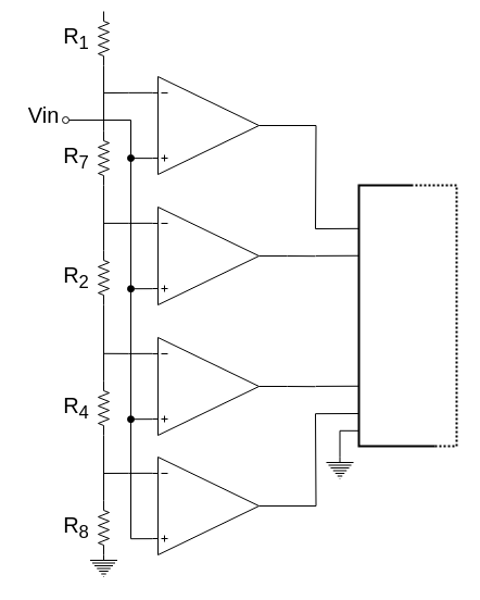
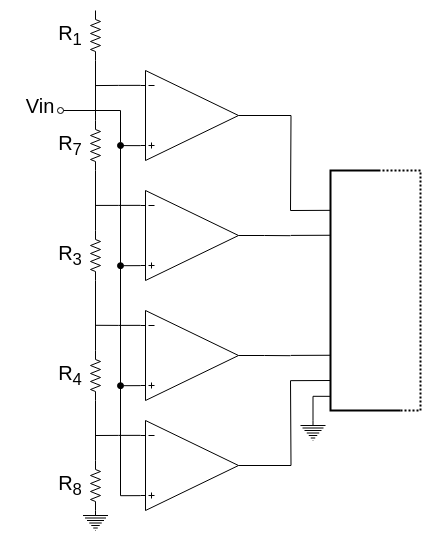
  <mxCell id="0" />
  <mxCell id="1" parent="0" />
  <mxCell id="2" style="edgeStyle=orthogonalEdgeStyle;rounded=0;orthogonalLoop=1;jettySize=auto;html=1;exitX=1;exitY=0.5;exitDx=0;exitDy=0;exitPerimeter=0;fontSize=12;endArrow=none;endFill=0;" parent="1" source="5" edge="1"><mxGeometry relative="1" as="geometry"><mxPoint x="290" y="210" as="targetPoint" /></mxGeometry></mxCell>
  <mxCell id="3" style="edgeStyle=orthogonalEdgeStyle;rounded=0;orthogonalLoop=1;jettySize=auto;html=1;exitX=0;exitY=0.165;exitDx=0;exitDy=0;exitPerimeter=0;fontSize=12;endArrow=none;endFill=0;" parent="1" source="5" edge="1"><mxGeometry relative="1" as="geometry"><mxPoint x="94.8" y="85.067" as="targetPoint" /></mxGeometry></mxCell>
  <mxCell id="4" style="edgeStyle=orthogonalEdgeStyle;rounded=0;orthogonalLoop=1;jettySize=auto;html=1;exitX=0;exitY=0.835;exitDx=0;exitDy=0;exitPerimeter=0;fontSize=12;endArrow=none;endFill=0;entryX=0;entryY=0.835;entryDx=0;entryDy=0;entryPerimeter=0;" parent="1" source="5" target="16" edge="1"><mxGeometry relative="1" as="geometry"><mxPoint x="120" y="270" as="targetPoint" /></mxGeometry></mxCell>
  <mxCell id="5" value="" style="verticalLabelPosition=bottom;shadow=0;dashed=0;align=center;html=1;verticalAlign=top;shape=stencil(pVXbcoMgFPwaHpsRyEUfU9u+9huIIZUJgoMkaf++R9E2qGGMzjjOnD26uy4cRDStclZyRCJWlTyziL4hQq7MCHaQABPo5A5MIlcqVnCHfJbcMCu0YhLwfVHCHbuHKmv0md/E0bZvC5VzI6zr3lrGuC7pO4r2ANYXTTOtFPgA0srr3PWBmwllPStCvThqsCQKbrlxeOv526t+2mqFtxuHIPLxnBoirzP0YjpPT1/sBDXcU5unBTCsncRTPm+1xaQfKV6iSmaqxsm4Kk0BebSlaHpg2fnL6Is6jnotWb17B42uXegr/7e18S2FUugIpFB3BG4a/hjWweUbp/A9JJNMZFJXPLBggA9yaNAH4dH0pA0PpHoSUrrjIaD6VPT+mOHFwU1jCHnYLfYwjcH3EC/OAa8XBxEvDqJnYk4S2D8Ld2SGix5FHD7Xxsak6z3c7c1rg3FpUPdbboBf);fontSize=12;strokeWidth=1;" parent="1" vertex="1"><mxGeometry x="140" y="70" width="98" height="90" as="geometry" /></mxCell>
  <mxCell id="6" style="edgeStyle=orthogonalEdgeStyle;rounded=0;orthogonalLoop=1;jettySize=auto;html=1;exitX=1;exitY=0.5;exitDx=0;exitDy=0;exitPerimeter=0;fontSize=12;endArrow=none;endFill=0;" parent="1" source="9" edge="1"><mxGeometry relative="1" as="geometry"><mxPoint x="290" y="235.19" as="targetPoint" /></mxGeometry></mxCell>
  <mxCell id="7" style="edgeStyle=orthogonalEdgeStyle;rounded=0;orthogonalLoop=1;jettySize=auto;html=1;exitX=0;exitY=0.165;exitDx=0;exitDy=0;exitPerimeter=0;fontSize=12;endArrow=none;endFill=0;" parent="1" source="9" edge="1"><mxGeometry relative="1" as="geometry"><mxPoint x="94.533" y="204.933" as="targetPoint" /></mxGeometry></mxCell>
  <mxCell id="8" style="edgeStyle=orthogonalEdgeStyle;rounded=0;orthogonalLoop=1;jettySize=auto;html=1;exitX=0;exitY=0.835;exitDx=0;exitDy=0;exitPerimeter=0;fontSize=12;endArrow=oval;endFill=1;" parent="1" source="9" edge="1"><mxGeometry relative="1" as="geometry"><mxPoint x="120" y="265.08" as="targetPoint" /></mxGeometry></mxCell>
  <mxCell id="9" value="" style="verticalLabelPosition=bottom;shadow=0;dashed=0;align=center;html=1;verticalAlign=top;shape=stencil(pVXbcoMgFPwaHpsRyEUfU9u+9huIIZUJgoMkaf++R9E2qGGMzjjOnD26uy4cRDStclZyRCJWlTyziL4hQq7MCHaQABPo5A5MIlcqVnCHfJbcMCu0YhLwfVHCHbuHKmv0md/E0bZvC5VzI6zr3lrGuC7pO4r2ANYXTTOtFPgA0srr3PWBmwllPStCvThqsCQKbrlxeOv526t+2mqFtxuHIPLxnBoirzP0YjpPT1/sBDXcU5unBTCsncRTPm+1xaQfKV6iSmaqxsm4Kk0BebSlaHpg2fnL6Is6jnotWb17B42uXegr/7e18S2FUugIpFB3BG4a/hjWweUbp/A9JJNMZFJXPLBggA9yaNAH4dH0pA0PpHoSUrrjIaD6VPT+mOHFwU1jCHnYLfYwjcH3EC/OAa8XBxEvDqJnYk4S2D8Ld2SGix5FHD7Xxsak6z3c7c1rg3FpUPdbboBf);" parent="1" vertex="1"><mxGeometry x="140" y="190" width="98" height="90" as="geometry" /></mxCell>
  <mxCell id="10" style="edgeStyle=orthogonalEdgeStyle;rounded=0;orthogonalLoop=1;jettySize=auto;html=1;exitX=1;exitY=0.5;exitDx=0;exitDy=0;exitPerimeter=0;fontSize=12;endArrow=none;endFill=0;" parent="1" source="13" edge="1"><mxGeometry relative="1" as="geometry"><mxPoint x="290" y="355.19" as="targetPoint" /></mxGeometry></mxCell>
  <mxCell id="11" style="edgeStyle=orthogonalEdgeStyle;rounded=0;orthogonalLoop=1;jettySize=auto;html=1;exitX=0;exitY=0.165;exitDx=0;exitDy=0;exitPerimeter=0;fontSize=12;endArrow=none;endFill=0;" parent="1" source="13" edge="1"><mxGeometry relative="1" as="geometry"><mxPoint x="94.667" y="324.8" as="targetPoint" /></mxGeometry></mxCell>
  <mxCell id="12" style="edgeStyle=orthogonalEdgeStyle;rounded=0;orthogonalLoop=1;jettySize=auto;html=1;exitX=0;exitY=0.835;exitDx=0;exitDy=0;exitPerimeter=0;fontSize=12;endArrow=oval;endFill=1;" parent="1" source="13" edge="1"><mxGeometry relative="1" as="geometry"><mxPoint x="120" y="385.08" as="targetPoint" /></mxGeometry></mxCell>
  <mxCell id="13" value="" style="verticalLabelPosition=bottom;shadow=0;dashed=0;align=center;html=1;verticalAlign=top;shape=stencil(pVXbcoMgFPwaHpsRyEUfU9u+9huIIZUJgoMkaf++R9E2qGGMzjjOnD26uy4cRDStclZyRCJWlTyziL4hQq7MCHaQABPo5A5MIlcqVnCHfJbcMCu0YhLwfVHCHbuHKmv0md/E0bZvC5VzI6zr3lrGuC7pO4r2ANYXTTOtFPgA0srr3PWBmwllPStCvThqsCQKbrlxeOv526t+2mqFtxuHIPLxnBoirzP0YjpPT1/sBDXcU5unBTCsncRTPm+1xaQfKV6iSmaqxsm4Kk0BebSlaHpg2fnL6Is6jnotWb17B42uXegr/7e18S2FUugIpFB3BG4a/hjWweUbp/A9JJNMZFJXPLBggA9yaNAH4dH0pA0PpHoSUrrjIaD6VPT+mOHFwU1jCHnYLfYwjcH3EC/OAa8XBxEvDqJnYk4S2D8Ld2SGix5FHD7Xxsak6z3c7c1rg3FpUPdbboBf);" parent="1" vertex="1"><mxGeometry x="140" y="310" width="98" height="90" as="geometry" /></mxCell>
  <mxCell id="14" style="edgeStyle=orthogonalEdgeStyle;rounded=0;orthogonalLoop=1;jettySize=auto;html=1;exitX=1;exitY=0.5;exitDx=0;exitDy=0;exitPerimeter=0;fontSize=12;endArrow=none;endFill=0;" parent="1" source="16" edge="1"><mxGeometry relative="1" as="geometry"><mxPoint x="290" y="380" as="targetPoint" /></mxGeometry></mxCell>
  <mxCell id="15" style="edgeStyle=orthogonalEdgeStyle;rounded=0;orthogonalLoop=1;jettySize=auto;html=1;exitX=0;exitY=0.165;exitDx=0;exitDy=0;exitPerimeter=0;fontSize=12;endArrow=none;endFill=0;" parent="1" source="16" edge="1"><mxGeometry relative="1" as="geometry"><mxPoint x="95" y="435" as="targetPoint" /></mxGeometry></mxCell>
  <mxCell id="16" value="" style="verticalLabelPosition=bottom;shadow=0;dashed=0;align=center;html=1;verticalAlign=top;shape=stencil(pVXbcoMgFPwaHpsRyEUfU9u+9huIIZUJgoMkaf++R9E2qGGMzjjOnD26uy4cRDStclZyRCJWlTyziL4hQq7MCHaQABPo5A5MIlcqVnCHfJbcMCu0YhLwfVHCHbuHKmv0md/E0bZvC5VzI6zr3lrGuC7pO4r2ANYXTTOtFPgA0srr3PWBmwllPStCvThqsCQKbrlxeOv526t+2mqFtxuHIPLxnBoirzP0YjpPT1/sBDXcU5unBTCsncRTPm+1xaQfKV6iSmaqxsm4Kk0BebSlaHpg2fnL6Is6jnotWb17B42uXegr/7e18S2FUugIpFB3BG4a/hjWweUbp/A9JJNMZFJXPLBggA9yaNAH4dH0pA0PpHoSUrrjIaD6VPT+mOHFwU1jCHnYLfYwjcH3EC/OAa8XBxEvDqJnYk4S2D8Ld2SGix5FHD7Xxsak6z3c7c1rg3FpUPdbboBf);" parent="1" vertex="1"><mxGeometry x="140" y="420" width="98" height="90" as="geometry" /></mxCell>
  <mxCell id="17" value="" style="endArrow=none;html=1;rounded=0;fontSize=12;entryX=-0.003;entryY=0.166;entryDx=0;entryDy=0;entryPerimeter=0;" parent="1" edge="1"><mxGeometry width="50" height="50" relative="1" as="geometry"><mxPoint x="290" y="210" as="sourcePoint" /><mxPoint x="329.73" y="209.84" as="targetPoint" /></mxGeometry></mxCell>
  <mxCell id="18" value="" style="endArrow=none;html=1;rounded=0;fontSize=12;entryX=-0.003;entryY=0.166;entryDx=0;entryDy=0;entryPerimeter=0;" parent="1" edge="1"><mxGeometry width="50" height="50" relative="1" as="geometry"><mxPoint x="290.27" y="234.92" as="sourcePoint" /><mxPoint x="330" y="234.76" as="targetPoint" /></mxGeometry></mxCell>
  <mxCell id="19" value="" style="endArrow=none;html=1;rounded=0;fontSize=12;entryX=-0.003;entryY=0.166;entryDx=0;entryDy=0;entryPerimeter=0;" parent="1" edge="1"><mxGeometry width="50" height="50" relative="1" as="geometry"><mxPoint x="290.27" y="354.92" as="sourcePoint" /><mxPoint x="330" y="354.76" as="targetPoint" /></mxGeometry></mxCell>
  <mxCell id="20" value="" style="endArrow=none;html=1;rounded=0;fontSize=12;entryX=-0.003;entryY=0.166;entryDx=0;entryDy=0;entryPerimeter=0;" parent="1" edge="1"><mxGeometry width="50" height="50" relative="1" as="geometry"><mxPoint x="290.27" y="380.16" as="sourcePoint" /><mxPoint x="330" y="380" as="targetPoint" /></mxGeometry></mxCell>
  <mxCell id="21" style="edgeStyle=orthogonalEdgeStyle;rounded=0;orthogonalLoop=1;jettySize=auto;html=1;exitX=1;exitY=0.5;exitDx=0;exitDy=0;exitPerimeter=0;entryX=0;entryY=0.5;entryDx=0;entryDy=0;entryPerimeter=0;fontSize=12;endArrow=none;endFill=0;" parent="1" source="22" target="24" edge="1"><mxGeometry relative="1" as="geometry" /></mxCell>
  <mxCell id="22" value="" style="pointerEvents=1;verticalLabelPosition=bottom;shadow=0;dashed=0;align=center;html=1;verticalAlign=top;shape=mxgraph.electrical.resistors.resistor_2;strokeWidth=1;fontSize=12;rotation=90;" parent="1" vertex="1"><mxGeometry x="70" y="30" width="50" height="10" as="geometry" /></mxCell>
  <mxCell id="23" style="edgeStyle=orthogonalEdgeStyle;rounded=0;orthogonalLoop=1;jettySize=auto;html=1;exitX=1;exitY=0.5;exitDx=0;exitDy=0;exitPerimeter=0;entryX=0;entryY=0.5;entryDx=0;entryDy=0;entryPerimeter=0;fontSize=12;endArrow=none;endFill=0;" parent="1" source="24" target="26" edge="1"><mxGeometry relative="1" as="geometry" /></mxCell>
  <mxCell id="24" value="" style="pointerEvents=1;verticalLabelPosition=bottom;shadow=0;dashed=0;align=center;html=1;verticalAlign=top;shape=mxgraph.electrical.resistors.resistor_2;strokeWidth=1;fontSize=12;rotation=90;" parent="1" vertex="1"><mxGeometry x="70" y="140" width="50" height="10" as="geometry" /></mxCell>
  <mxCell id="25" style="edgeStyle=orthogonalEdgeStyle;rounded=0;orthogonalLoop=1;jettySize=auto;html=1;exitX=1;exitY=0.5;exitDx=0;exitDy=0;exitPerimeter=0;entryX=0;entryY=0.5;entryDx=0;entryDy=0;entryPerimeter=0;fontSize=12;endArrow=none;endFill=0;" parent="1" source="26" target="28" edge="1"><mxGeometry relative="1" as="geometry" /></mxCell>
  <mxCell id="26" value="" style="pointerEvents=1;verticalLabelPosition=bottom;shadow=0;dashed=0;align=center;html=1;verticalAlign=top;shape=mxgraph.electrical.resistors.resistor_2;strokeWidth=1;fontSize=12;rotation=90;" parent="1" vertex="1"><mxGeometry x="70" y="250" width="50" height="10" as="geometry" /></mxCell>
  <mxCell id="27" style="edgeStyle=orthogonalEdgeStyle;rounded=0;orthogonalLoop=1;jettySize=auto;html=1;exitX=1;exitY=0.5;exitDx=0;exitDy=0;exitPerimeter=0;entryX=0;entryY=0.5;entryDx=0;entryDy=0;entryPerimeter=0;fontSize=12;endArrow=none;endFill=0;" parent="1" source="28" target="29" edge="1"><mxGeometry relative="1" as="geometry" /></mxCell>
  <mxCell id="28" value="" style="pointerEvents=1;verticalLabelPosition=bottom;shadow=0;dashed=0;align=center;html=1;verticalAlign=top;shape=mxgraph.electrical.resistors.resistor_2;strokeWidth=1;fontSize=12;rotation=90;" parent="1" vertex="1"><mxGeometry x="70" y="370" width="50" height="10" as="geometry" /></mxCell>
  <mxCell id="29" value="" style="pointerEvents=1;verticalLabelPosition=bottom;shadow=0;dashed=0;align=center;html=1;verticalAlign=top;shape=mxgraph.electrical.resistors.resistor_2;strokeWidth=1;fontSize=12;rotation=90;" parent="1" vertex="1"><mxGeometry x="70" y="480" width="50" height="10" as="geometry" /></mxCell>
  <mxCell id="30" value="" style="pointerEvents=1;verticalLabelPosition=bottom;shadow=0;dashed=0;align=center;html=1;verticalAlign=top;shape=mxgraph.electrical.signal_sources.protective_earth;strokeWidth=1;fontSize=12;" parent="1" vertex="1"><mxGeometry x="82.5" y="510" width="25" height="20" as="geometry" /></mxCell>
  <mxCell id="31" value="" style="endArrow=oval;html=1;rounded=0;fontSize=12;endFill=1;startArrow=oval;startFill=0;" parent="1" edge="1"><mxGeometry width="50" height="50" relative="1" as="geometry"><mxPoint x="60" y="110" as="sourcePoint" /><mxPoint x="120" y="145" as="targetPoint" /><Array as="points"><mxPoint x="120" y="110" /></Array></mxGeometry></mxCell>
  <mxCell id="32" value="Vin" style="text;html=1;strokeColor=none;fillColor=none;align=center;verticalAlign=middle;whiteSpace=wrap;rounded=0;strokeWidth=1;fontSize=20;" parent="1" vertex="1"><mxGeometry x="20" y="90" width="40" height="30" as="geometry" /></mxCell>
  <mxCell id="33" style="edgeStyle=orthogonalEdgeStyle;rounded=0;orthogonalLoop=1;jettySize=auto;html=1;exitX=0.5;exitY=0;exitDx=0;exitDy=0;exitPerimeter=0;entryX=0.002;entryY=0.941;entryDx=0;entryDy=0;entryPerimeter=0;fontSize=20;startArrow=none;startFill=0;endArrow=none;endFill=0;" parent="1" source="34" edge="1"><mxGeometry relative="1" as="geometry"><mxPoint x="330.18" y="395.84" as="targetPoint" /><Array as="points"><mxPoint x="312" y="396" /></Array></mxGeometry></mxCell>
  <mxCell id="34" value="" style="pointerEvents=1;verticalLabelPosition=bottom;shadow=0;dashed=0;align=center;html=1;verticalAlign=top;shape=mxgraph.electrical.signal_sources.protective_earth;strokeWidth=1;fontSize=12;" parent="1" vertex="1"><mxGeometry x="300" y="420" width="25" height="20" as="geometry" /></mxCell>
  <mxCell id="35" value="" style="endArrow=none;html=1;rounded=0;fontSize=20;strokeWidth=2;" parent="1" edge="1"><mxGeometry width="50" height="50" relative="1" as="geometry"><mxPoint x="400" y="410" as="sourcePoint" /><mxPoint x="380" y="170" as="targetPoint" /><Array as="points"><mxPoint x="330" y="410" /><mxPoint x="330" y="170" /></Array></mxGeometry></mxCell>
  <mxCell id="36" value="" style="endArrow=none;html=1;rounded=0;fontSize=20;strokeWidth=2;dashed=1;dashPattern=1 1;" parent="1" edge="1"><mxGeometry width="50" height="50" relative="1" as="geometry"><mxPoint x="400" y="410" as="sourcePoint" /><mxPoint x="380" y="170" as="targetPoint" /><Array as="points"><mxPoint x="420" y="410" /><mxPoint x="420" y="290" /><mxPoint x="420" y="170" /></Array></mxGeometry></mxCell>
  <mxCell id="37" value="R&lt;sub&gt;1&lt;/sub&gt;" style="text;html=1;strokeColor=none;fillColor=none;align=center;verticalAlign=middle;whiteSpace=wrap;rounded=0;fontSize=20;" vertex="1" parent="1"><mxGeometry x="50" y="20" width="40" height="30" as="geometry" /></mxCell>
  <mxCell id="38" value="R&lt;sub&gt;7&lt;/sub&gt;" style="text;html=1;strokeColor=none;fillColor=none;align=center;verticalAlign=middle;whiteSpace=wrap;rounded=0;fontSize=20;" vertex="1" parent="1"><mxGeometry x="50" y="130" width="40" height="30" as="geometry" /></mxCell>
- <mxCell id="39" value="R&lt;sub&gt;2&lt;/sub&gt;" style="text;html=1;strokeColor=none;fillColor=none;align=center;verticalAlign=middle;whiteSpace=wrap;rounded=0;fontSize=20;" vertex="1" parent="1"><mxGeometry x="50" y="240" width="40" height="30" as="geometry" /></mxCell>
+ <mxCell id="39" value="R&lt;sub&gt;3&lt;/sub&gt;" style="text;html=1;strokeColor=none;fillColor=none;align=center;verticalAlign=middle;whiteSpace=wrap;rounded=0;fontSize=20;" vertex="1" parent="1"><mxGeometry x="50" y="240" width="40" height="30" as="geometry" /></mxCell>
  <mxCell id="40" value="R&lt;sub&gt;4&lt;/sub&gt;" style="text;html=1;strokeColor=none;fillColor=none;align=center;verticalAlign=middle;whiteSpace=wrap;rounded=0;fontSize=20;" vertex="1" parent="1"><mxGeometry x="50" y="360" width="40" height="30" as="geometry" /></mxCell>
  <mxCell id="41" value="R&lt;sub&gt;8&lt;/sub&gt;" style="text;html=1;strokeColor=none;fillColor=none;align=center;verticalAlign=middle;whiteSpace=wrap;rounded=0;fontSize=20;" vertex="1" parent="1"><mxGeometry x="50" y="470" width="40" height="30" as="geometry" /></mxCell>
